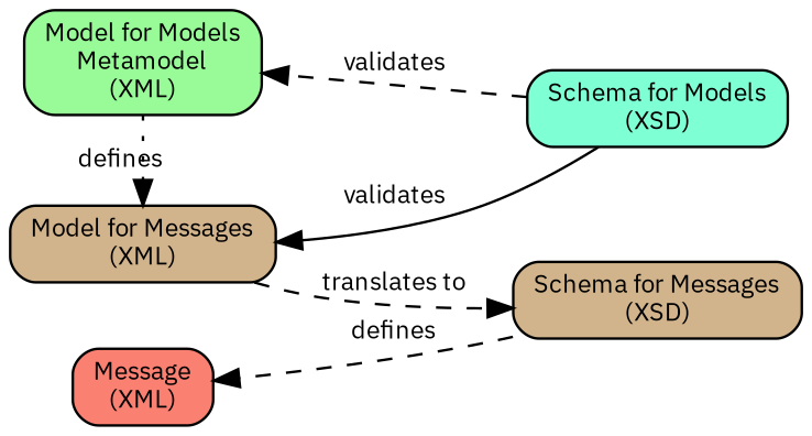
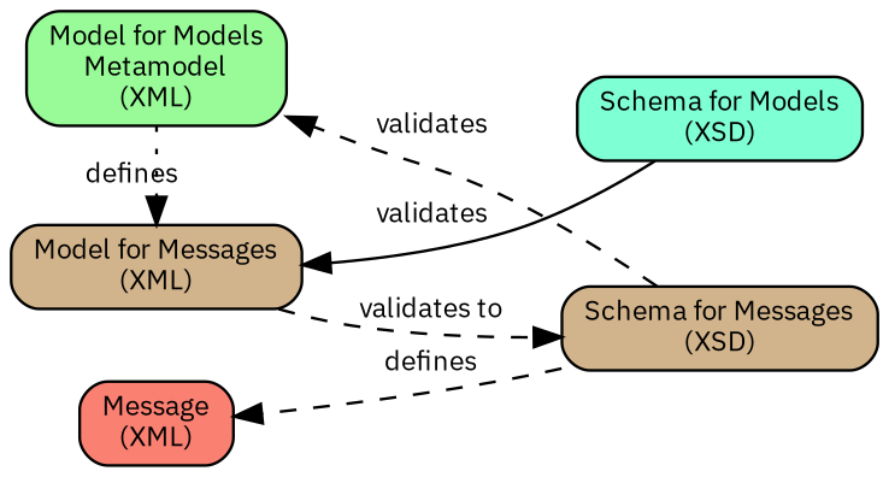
  digraph {
    fontname="IBM Plex Sans"
    rankdir=LR
    node [fillcolor=tan fontname="IBM Plex Sans" fontsize=10 shape=box style="rounded,filled"]
    edge [dir=forward fontname="IBM Plex Sans" fontsize=10 style=dashed]
    n1 [fillcolor=salmon height=0 label="Message\n(XML)" width=0]
    n2 [height=0 label="Model for Messages\n(XML)" width=0]
    n3 [fillcolor=palegreen height=0 label="Model for Models\nMetamodel\n(XML)" width=0]
    n4 [height=0 label="Schema for Messages\n(XSD)" width=0]
    n5 [fillcolor=aquamarine height=0 label="Schema for Models\n(XSD)" width=0]
    subgraph sub_1 {
      rank=same
      n1
      n2
      n3
    }
    subgraph sub_2 {
      rank=same
      n4
      n5
    }
-   n2 -> n4 [label="translates to"]
+   n2 -> n4 [label="validates to"]
    n3 -> n2 [label=defines style=dotted]
    n4 -> n1 [label=defines]
    n5 -> n2 [label=validates style=solid]
-   n5 -> n3 [label=validates]
+   n4 -> n3 [label=validates]
  }
